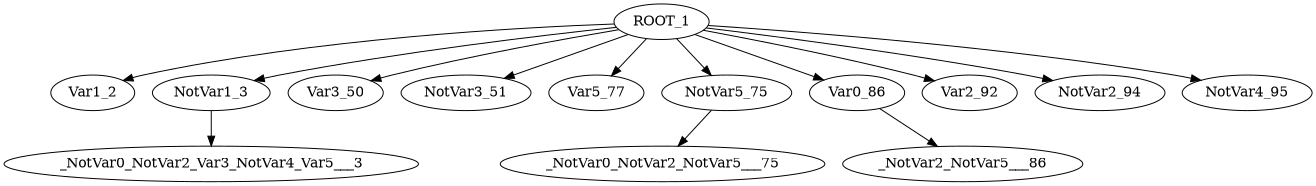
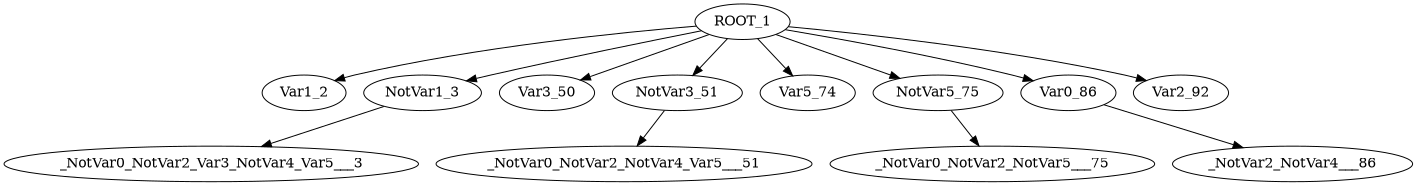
  digraph {
    ROOT_1
    Var1_2
    NotVar1_3
    Var3_50
    NotVar3_51
-   Var5_74 [label=Var5_77]
+   Var5_74
    NotVar5_75
    Var0_86
    Var2_92
-   NotVar2_94
-   NotVar4_95
    _NotVar0_NotVar2_Var3_NotVar4_Var5___3
+   _NotVar0_NotVar2_NotVar4_Var5___51
    n14 [label=_NotVar0_NotVar2_NotVar5___75]
-   _NotVar2_NotVar4___86 [label=_NotVar2_NotVar5___86]
+   _NotVar2_NotVar4___86
    ROOT_1 -> Var1_2
    ROOT_1 -> NotVar1_3
    ROOT_1 -> Var3_50
    ROOT_1 -> NotVar3_51
    ROOT_1 -> Var5_74
    ROOT_1 -> NotVar5_75
    ROOT_1 -> Var0_86
    ROOT_1 -> Var2_92
-   ROOT_1 -> NotVar2_94
-   ROOT_1 -> NotVar4_95
    NotVar1_3 -> _NotVar0_NotVar2_Var3_NotVar4_Var5___3
+   NotVar3_51 -> _NotVar0_NotVar2_NotVar4_Var5___51
    NotVar5_75 -> n14
    Var0_86 -> _NotVar2_NotVar4___86
  }
